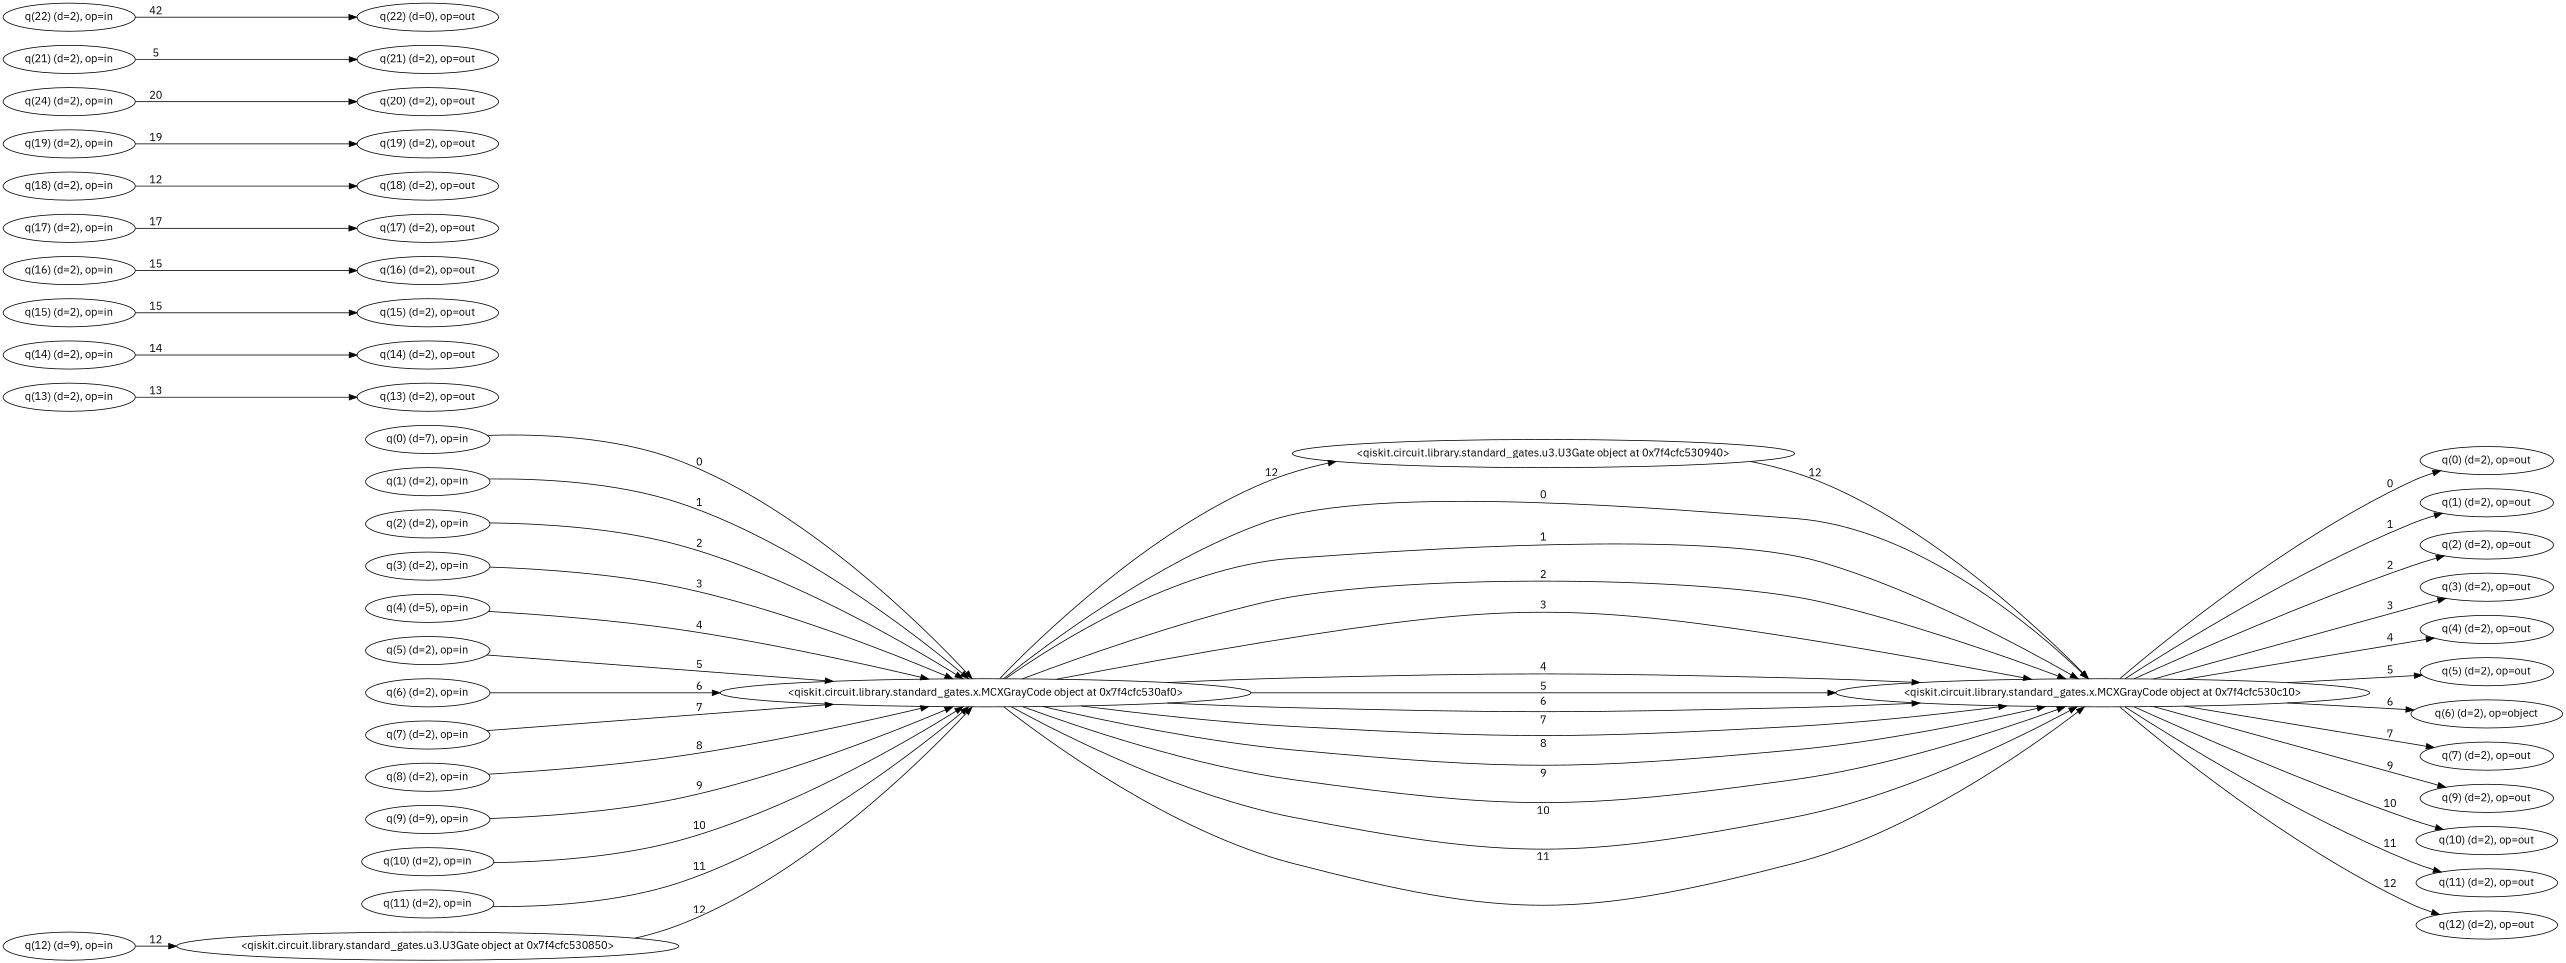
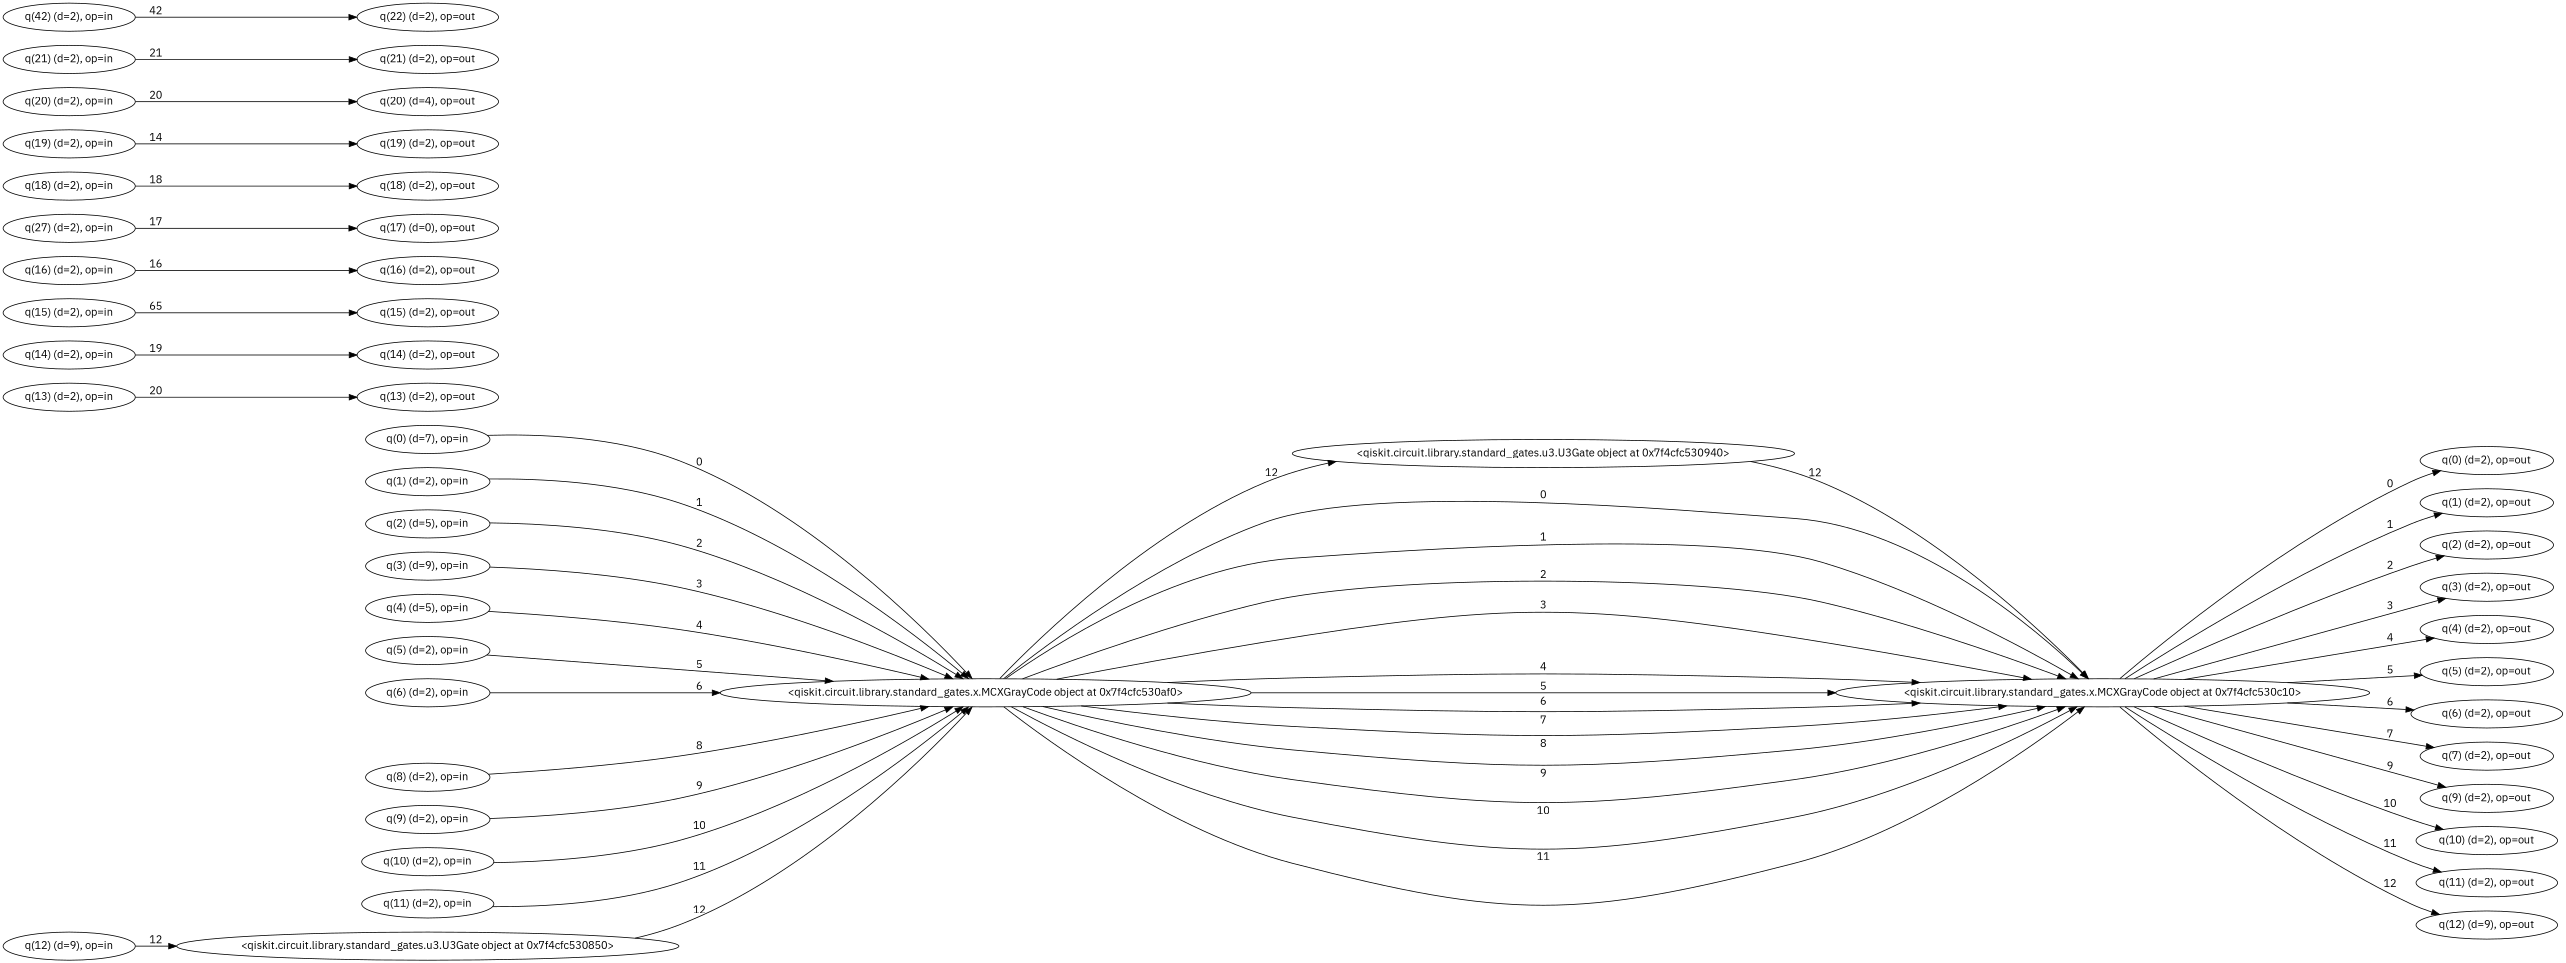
  digraph {
    fontname="IBM Plex Sans"
    rankdir=LR
    node [ancilla=false fontname="IBM Plex Sans" matrix=None qubits=12]
    edge [fontname="IBM Plex Sans"]
    n1 [label="q(0) (d=7), op=in" qubits=0]
    n2 [label="<qiskit.circuit.library.standard_gates.x.MCXGrayCode object at 0x7f4cfc530af0>" matrix="[[0, 1], [1, 0]]" qubits="0,1,2,3,4,5,6,7,8,9,10,11,12" ancilla=""]
    n3 [label="<qiskit.circuit.library.standard_gates.u3.U3Gate object at 0x7f4cfc530940>" matrix="[[0.8775825618903728, 0.479425538604203], [-0.479425538604203, 0.8775825618903728]]" ancilla=""]
    n4 [label="<qiskit.circuit.library.standard_gates.x.MCXGrayCode object at 0x7f4cfc530c10>" matrix="[[0, 1], [1, 0]]" qubits="0,1,2,3,4,5,6,7,8,9,10,11,12" ancilla=""]
    n5 [label="q(1) (d=2), op=in" qubits=1]
-   n6 [label="q(2) (d=2), op=in" qubits=2]
-   n7 [label="q(3) (d=2), op=in" qubits=3]
+   n6 [label="q(2) (d=5), op=in" qubits=2]
+   n7 [label="q(3) (d=9), op=in" qubits=3]
    n8 [label="q(4) (d=5), op=in" qubits=4]
    n9 [label="q(5) (d=2), op=in" qubits=5]
    n10 [label="q(6) (d=2), op=in" qubits=6]
-   n11 [label="q(7) (d=2), op=in" qubits=7]
    n12 [label="q(8) (d=2), op=in" qubits=8]
-   n13 [label="q(9) (d=9), op=in" qubits=9]
+   n13 [label="q(9) (d=2), op=in" qubits=9]
    n14 [label="q(10) (d=2), op=in" qubits=10]
    n15 [label="q(11) (d=2), op=in" qubits=11]
    n16 [label="q(12) (d=9), op=in"]
    n17 [label="<qiskit.circuit.library.standard_gates.u3.U3Gate object at 0x7f4cfc530850>" matrix="[[0.8775825618903728, -0.479425538604203], [0.479425538604203, 0.8775825618903728]]" ancilla=""]
    n18 [ancilla=true label="q(13) (d=2), op=in" qubits=13]
    n19 [ancilla=true label="q(13) (d=2), op=out" qubits=13]
    n20 [ancilla=true label="q(14) (d=2), op=in" qubits=14]
    n21 [ancilla=true label="q(14) (d=2), op=out" qubits=14]
    n22 [ancilla=true label="q(15) (d=2), op=in" qubits=15]
    n23 [ancilla=true label="q(15) (d=2), op=out" qubits=15]
    n24 [ancilla=true label="q(16) (d=2), op=in" qubits=16]
    n25 [ancilla=true label="q(16) (d=2), op=out" qubits=16]
-   n26 [ancilla=true label="q(17) (d=2), op=in" qubits=17]
-   n27 [ancilla=true label="q(17) (d=2), op=out" qubits=17]
+   n26 [ancilla=true label="q(27) (d=2), op=in" qubits=17]
+   n27 [ancilla=true label="q(17) (d=0), op=out" qubits=17]
    n28 [ancilla=true label="q(18) (d=2), op=in" qubits=18]
    n29 [ancilla=true label="q(18) (d=2), op=out" qubits=18]
    n30 [ancilla=true label="q(19) (d=2), op=in" qubits=19]
    n31 [ancilla=true label="q(19) (d=2), op=out" qubits=19]
-   n32 [ancilla=true label="q(24) (d=2), op=in" qubits=20]
-   n33 [ancilla=true label="q(20) (d=2), op=out" qubits=20]
+   n32 [ancilla=true label="q(20) (d=2), op=in" qubits=20]
+   n33 [ancilla=true label="q(20) (d=4), op=out" qubits=20]
    n34 [ancilla=true label="q(21) (d=2), op=in" qubits=21]
    n35 [ancilla=true label="q(21) (d=2), op=out" qubits=21]
-   n36 [ancilla=true label="q(22) (d=2), op=in" qubits=22]
-   n37 [ancilla=true label="q(22) (d=0), op=out" qubits=22]
+   n36 [ancilla=true label="q(42) (d=2), op=in" qubits=22]
+   n37 [ancilla=true label="q(22) (d=2), op=out" qubits=22]
    n38 [label="q(0) (d=2), op=out" qubits=0]
    n39 [label="q(1) (d=2), op=out" qubits=1]
    n40 [label="q(2) (d=2), op=out" qubits=2]
    n41 [label="q(3) (d=2), op=out" qubits=3]
    n42 [label="q(4) (d=2), op=out" qubits=4]
    n43 [label="q(5) (d=2), op=out" qubits=5]
-   n44 [label="q(6) (d=2), op=object" qubits=6]
+   n44 [label="q(6) (d=2), op=out" qubits=6]
    n45 [label="q(7) (d=2), op=out" qubits=7]
    n46 [label="q(9) (d=2), op=out" qubits=9]
    n47 [label="q(10) (d=2), op=out" qubits=10]
    n48 [label="q(11) (d=2), op=out" qubits=11]
-   n49 [label="q(12) (d=2), op=out"]
+   n49 [label="q(12) (d=9), op=out"]
    n1 -> n2 [label=0]
    n2 -> n3 [label=12]
    n2 -> n4 [label=0]
    n2 -> n4 [label=1]
    n2 -> n4 [label=2]
    n2 -> n4 [label=3]
    n2 -> n4 [label=4]
    n2 -> n4 [label=5]
    n2 -> n4 [label=6]
    n2 -> n4 [label=7]
    n2 -> n4 [label=8]
    n2 -> n4 [label=9]
    n2 -> n4 [label=10]
    n2 -> n4 [label=11]
    n3 -> n4 [label=12]
    n4 -> n38 [label=0]
    n4 -> n39 [label=1]
    n4 -> n40 [label=2]
    n4 -> n41 [label=3]
    n4 -> n42 [label=4]
    n4 -> n43 [label=5]
    n4 -> n44 [label=6]
    n4 -> n45 [label=7]
    n4 -> n46 [label=9]
    n4 -> n47 [label=10]
    n4 -> n48 [label=11]
    n4 -> n49 [label=12]
    n5 -> n2 [label=1]
    n6 -> n2 [label=2]
    n7 -> n2 [label=3]
    n8 -> n2 [label=4]
    n9 -> n2 [label=5]
    n10 -> n2 [label=6]
-   n11 -> n2 [label=7]
    n12 -> n2 [label=8]
    n13 -> n2 [label=9]
    n14 -> n2 [label=10]
    n15 -> n2 [label=11]
    n16 -> n17 [label=12]
    n17 -> n2 [label=12]
-   n18 -> n19 [label=13]
-   n20 -> n21 [label=14]
-   n22 -> n23 [label=15]
-   n24 -> n25 [label=15]
+   n18 -> n19 [label=20]
+   n20 -> n21 [label=19]
+   n22 -> n23 [label=65]
+   n24 -> n25 [label=16]
    n26 -> n27 [label=17]
-   n28 -> n29 [label=12]
-   n30 -> n31 [label=19]
+   n28 -> n29 [label=18]
+   n30 -> n31 [label=14]
    n32 -> n33 [label=20]
-   n34 -> n35 [label=5]
+   n34 -> n35 [label=21]
    n36 -> n37 [label=42]
  }
